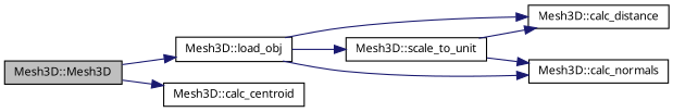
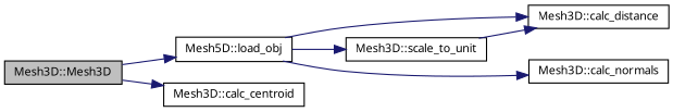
  digraph {
    fontname="Noto Sans"
    rankdir=LR
    node [color=black fillcolor=white fontname="Noto Sans" fontsize=10 shape=record style=filled]
    edge [color=midnightblue fontname="Noto Sans" fontsize=10 labelfontname=Helvetica labelfontsize=10 style=solid]
    n1 [fillcolor=grey75 fontcolor=black height=0.2 label="Mesh3D::Mesh3D" width=0.4]
-   n2 [height=0.2 label="Mesh3D::load_obj" width=0.4]
+   n2 [height=0.2 label="Mesh5D::load_obj" width=0.4]
    n3 [height=0.2 label="Mesh3D::calc_centroid" width=0.4]
    n4 [height=0.2 label="Mesh3D::calc_distance" width=0.4]
    n5 [height=0.2 label="Mesh3D::calc_normals" width=0.4]
    n6 [height=0.2 label="Mesh3D::scale_to_unit" width=0.4]
    n1 -> n2
    n1 -> n3
    n2 -> n4
    n2 -> n5
    n2 -> n6
    n6 -> n4
-   n6 -> n5
  }
